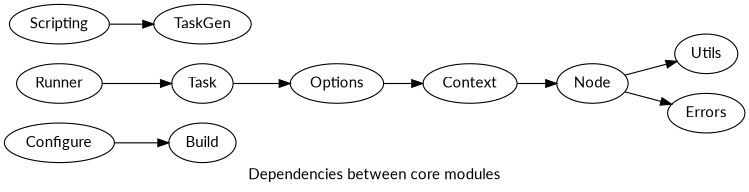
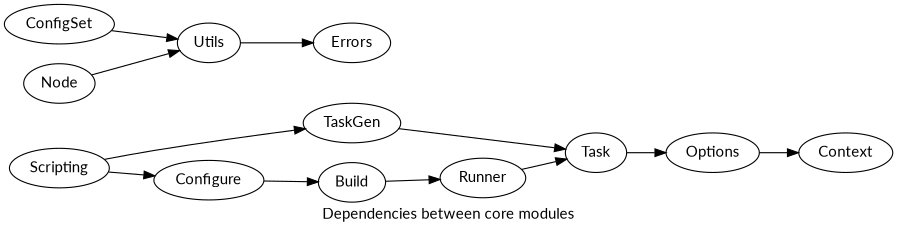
  digraph {
    fontname=Lato
    label="Dependencies between core modules"
    rankdir=LR
    node [fontname=Lato]
    edge [fontname=Lato]
    Build
    Runner
    Task
    TaskGen
+   ConfigSet
    Utils
    Options
    Errors
    Configure
    Context
    "Node"
    Scripting
+   Build -> Runner
    Runner -> Task
    Task -> Options
-   "Node" -> Errors
+   TaskGen -> Task
+   ConfigSet -> Utils
+   Utils -> Errors
    Options -> Context
    Configure -> Build
-   Context -> "Node"
    "Node" -> Utils
    Scripting -> TaskGen
+   Scripting -> Configure
  }
